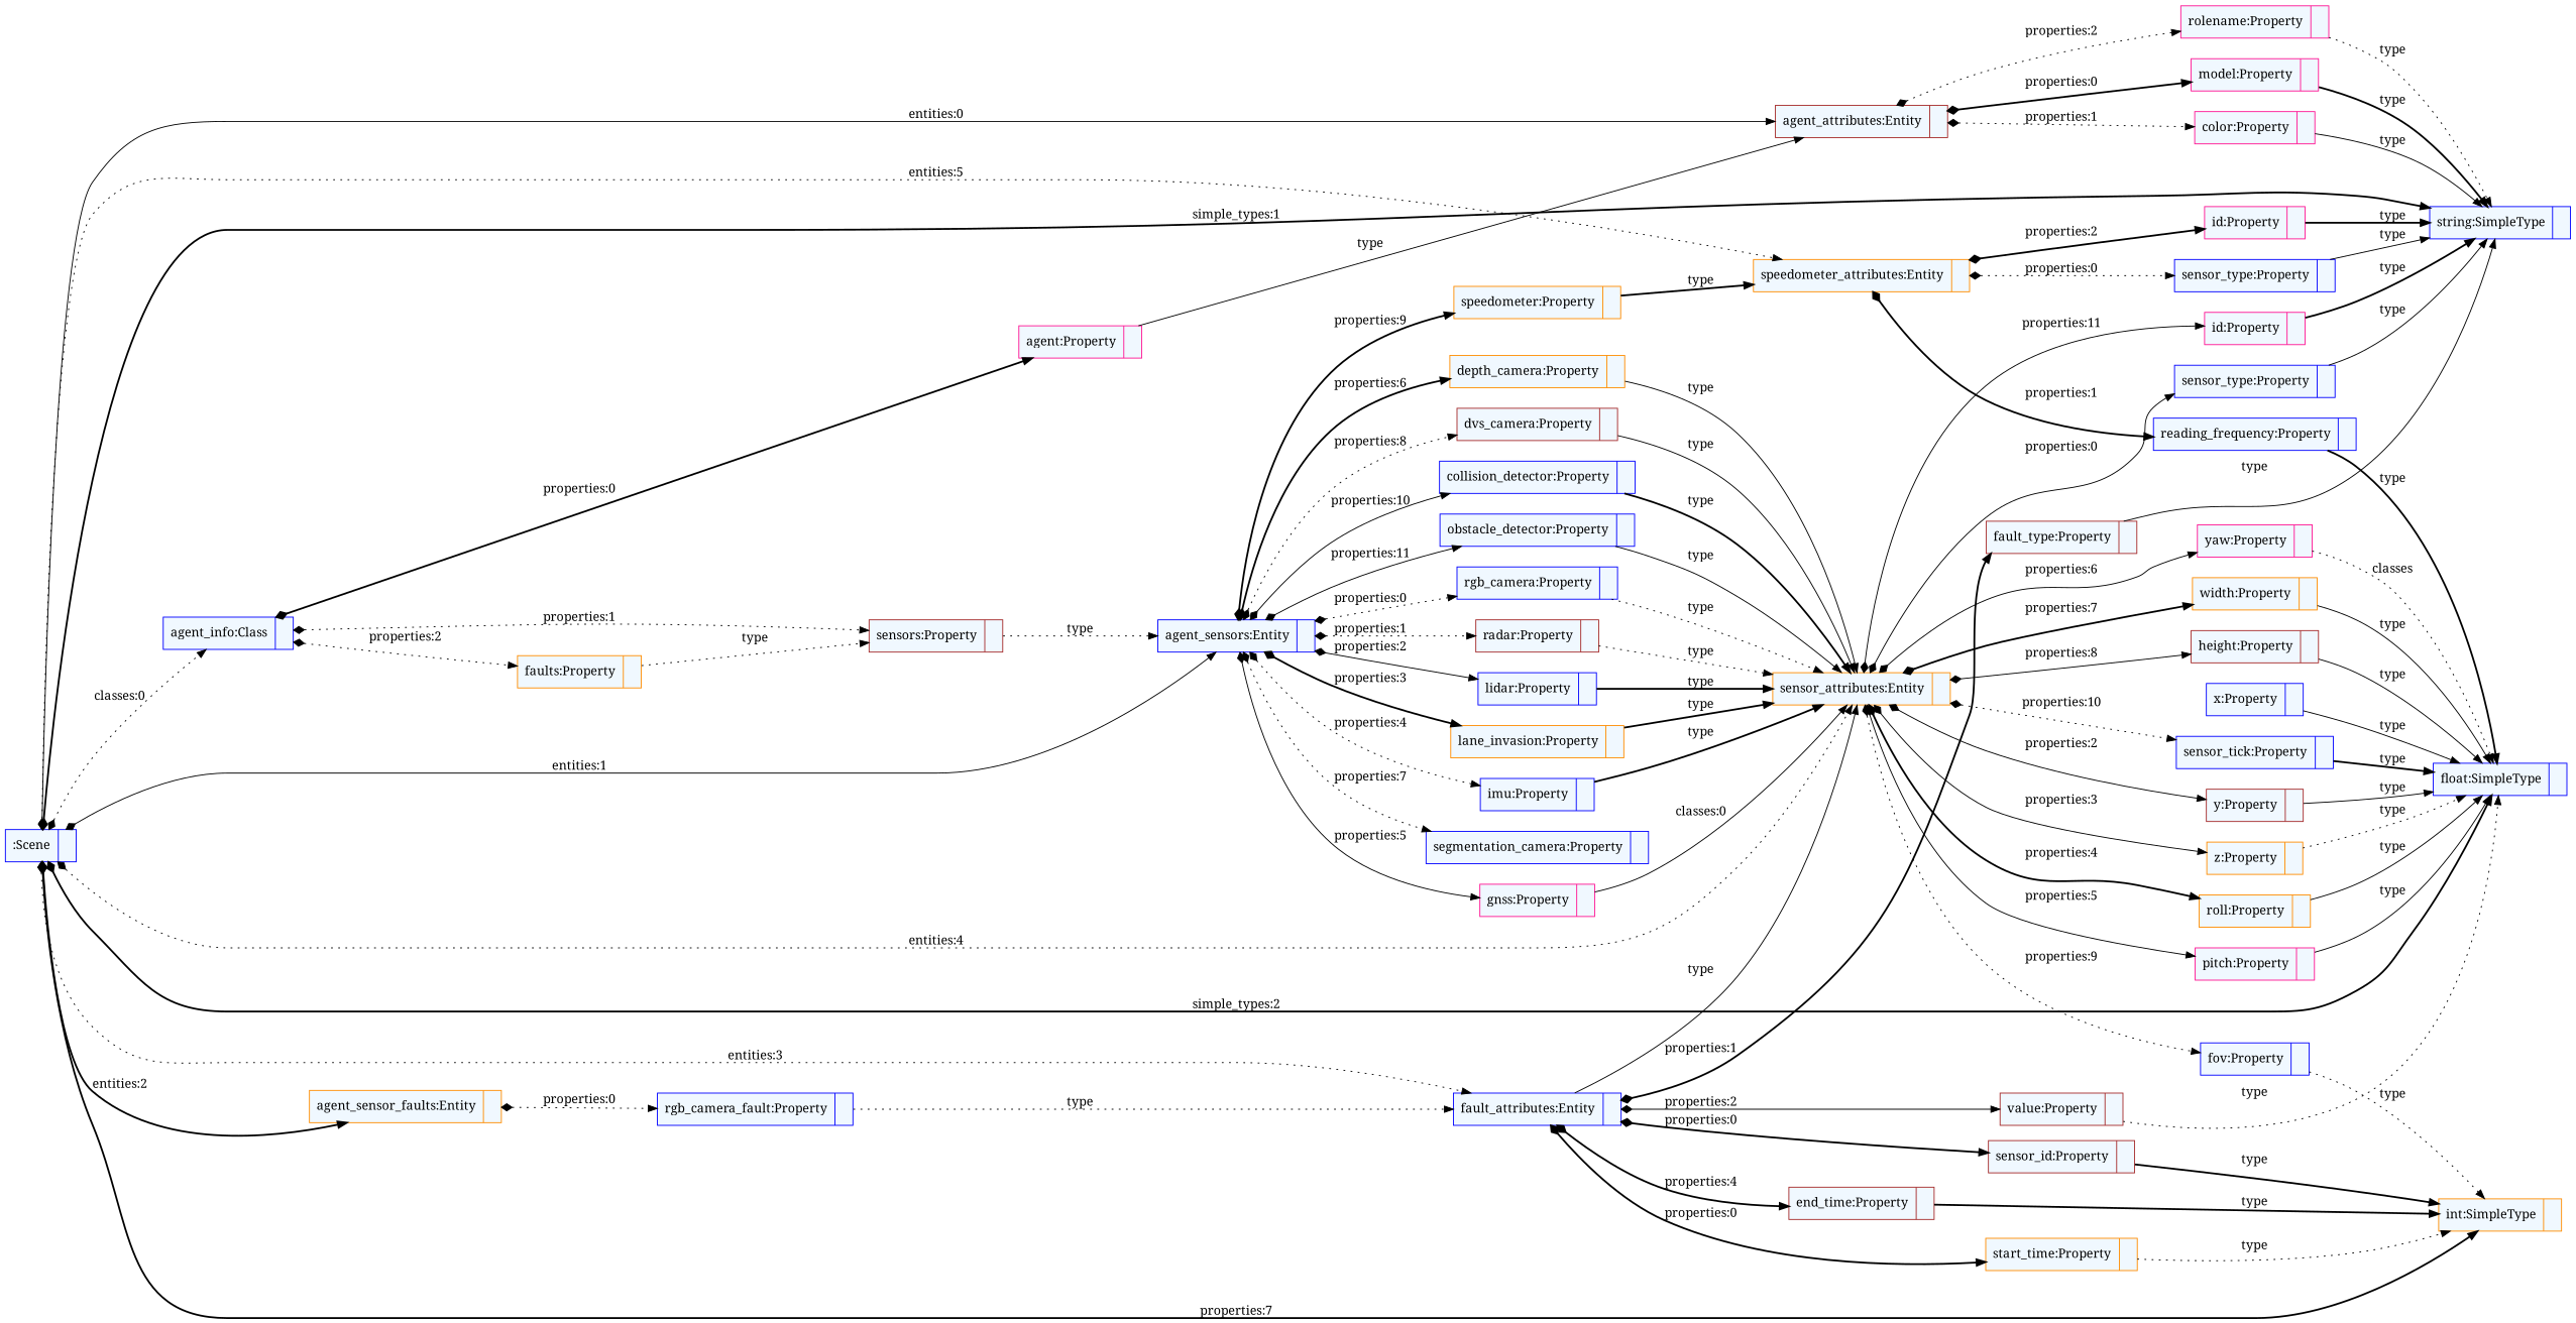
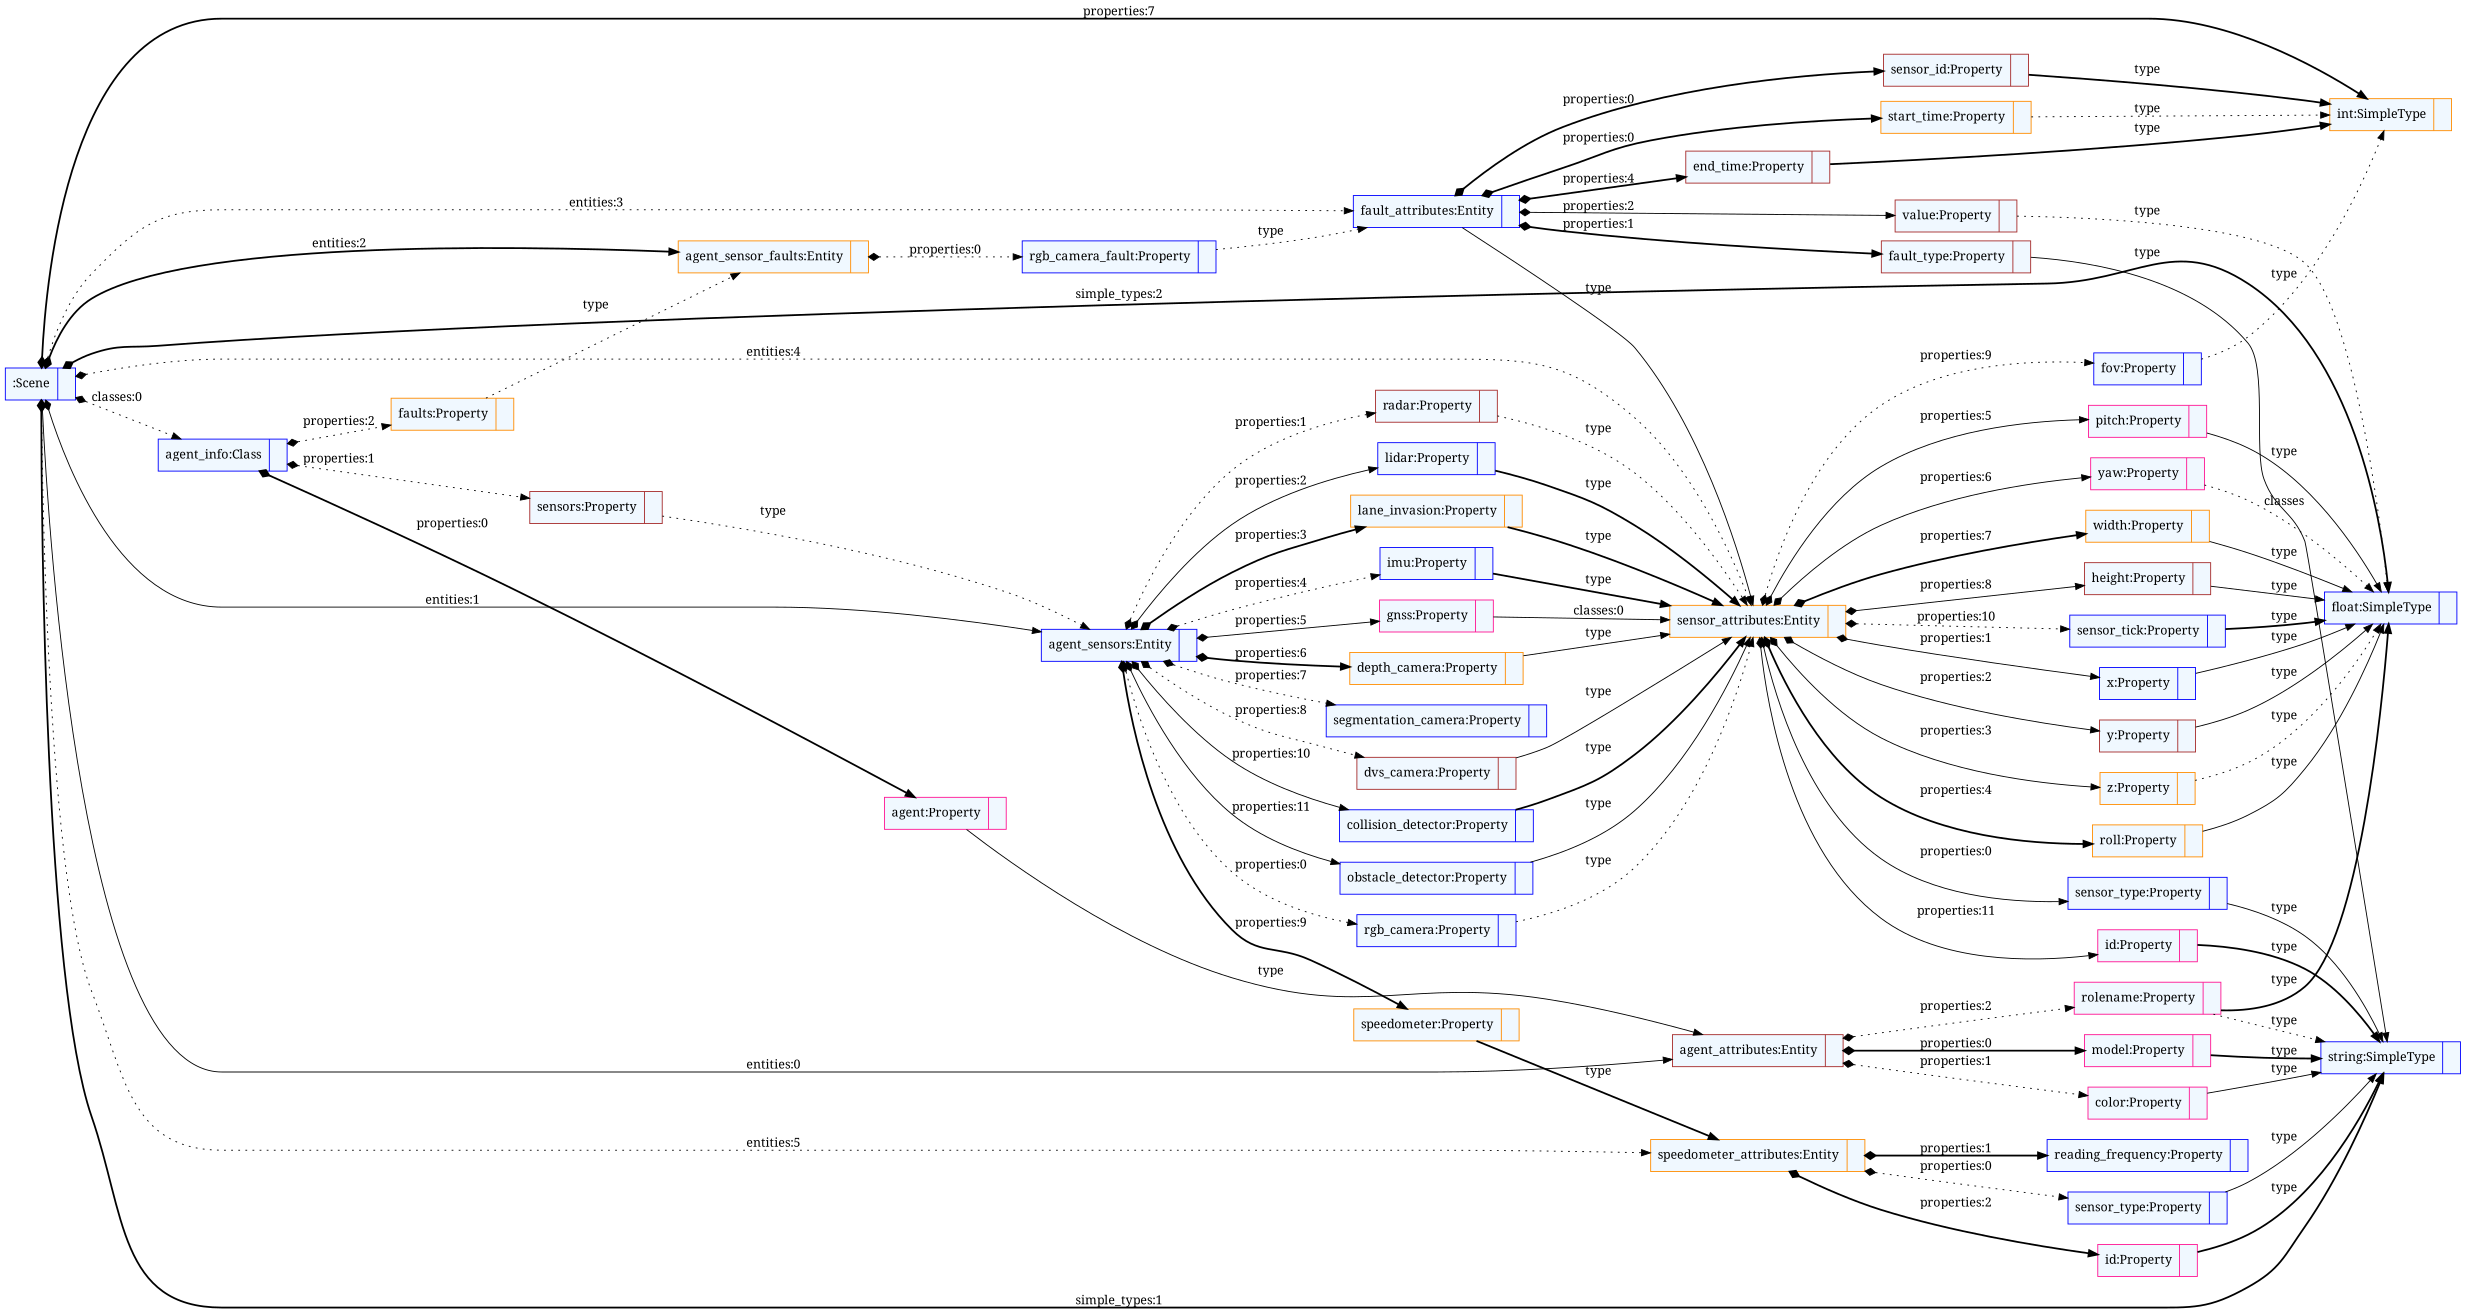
  digraph {
    fontname="Noto Serif"
    fontsize=8
    nodesep=0.3
    rankdir=LR
    node [color=blue fillcolor=aliceblue fontname="Noto Serif" shape=record style=filled]
    edge [arrowtail=diamond dir=both fontname="Noto Serif" style=solid]
    n1 [label="{:Scene|}"]
    n2 [color=darkorange label="{int:SimpleType|}"]
    n3 [label="{string:SimpleType|}"]
    n4 [label="{float:SimpleType|}"]
    n5 [label="{agent_info:Class|}"]
    n6 [color=brown label="{agent_attributes:Entity|}"]
    n7 [label="{agent_sensors:Entity|}"]
    n8 [color=darkorange label="{sensor_attributes:Entity|}"]
    n9 [color=darkorange label="{speedometer_attributes:Entity|}"]
    n10 [color=darkorange label="{agent_sensor_faults:Entity|}"]
    n11 [label="{fault_attributes:Entity|}"]
    n12 [color=deeppink label="{agent:Property|}"]
    n13 [color=brown label="{sensors:Property|}"]
    n14 [color=darkorange label="{faults:Property|}"]
    n15 [color=deeppink label="{model:Property|}"]
    n16 [color=deeppink label="{color:Property|}"]
    n17 [color=deeppink label="{rolename:Property|}"]
    n18 [label="{rgb_camera:Property|}"]
    n19 [color=brown label="{radar:Property|}"]
    n20 [label="{lidar:Property|}"]
    n21 [color=darkorange label="{lane_invasion:Property|}"]
    n22 [label="{imu:Property|}"]
    n23 [color=deeppink label="{gnss:Property|}"]
    n24 [color=darkorange label="{depth_camera:Property|}"]
    n25 [label="{segmentation_camera:Property|}"]
    n26 [color=brown label="{dvs_camera:Property|}"]
    n27 [color=darkorange label="{speedometer:Property|}"]
    n28 [label="{collision_detector:Property|}"]
    n29 [label="{obstacle_detector:Property|}"]
    n30 [label="{sensor_type:Property|}"]
    n31 [label="{x:Property|}"]
    n32 [color=brown label="{y:Property|}"]
    n33 [color=darkorange label="{z:Property|}"]
    n34 [color=darkorange label="{roll:Property|}"]
    n35 [color=deeppink label="{pitch:Property|}"]
    n36 [color=deeppink label="{yaw:Property|}"]
    n37 [color=darkorange label="{width:Property|}"]
    n38 [color=brown label="{height:Property|}"]
    n39 [label="{fov:Property|}"]
    n40 [label="{sensor_tick:Property|}"]
    n41 [color=deeppink label="{id:Property|}"]
    n42 [label="{sensor_type:Property|}"]
    n43 [label="{reading_frequency:Property|}"]
    n44 [color=deeppink label="{id:Property|}"]
    n45 [label="{rgb_camera_fault:Property|}"]
    n46 [color=brown label="{sensor_id:Property|}"]
    n47 [color=brown label="{fault_type:Property|}"]
    n48 [color=brown label="{value:Property|}"]
    n49 [color=darkorange label="{start_time:Property|}"]
    n50 [color=brown label="{end_time:Property|}"]
    n1 -> n2 [label="properties:7" style=bold]
    n1 -> n3 [label="simple_types:1" style=bold]
    n1 -> n4 [label="simple_types:2" style=bold]
    n1 -> n5 [label="classes:0" style=dotted]
    n1 -> n6 [label="entities:0"]
    n1 -> n7 [label="entities:1"]
    n1 -> n8 [label="entities:4" style=dotted]
    n1 -> n9 [label="entities:5" style=dotted]
    n1 -> n10 [label="entities:2" style=bold]
    n1 -> n11 [label="entities:3" style=dotted]
    n5 -> n12 [label="properties:0" style=bold]
    n5 -> n13 [label="properties:1" style=dotted]
    n5 -> n14 [label="properties:2" style=dotted]
    n6 -> n15 [label="properties:0" style=bold]
    n6 -> n16 [label="properties:1" style=dotted]
    n6 -> n17 [label="properties:2" style=dotted]
    n7 -> n18 [label="properties:0" style=dotted]
    n7 -> n19 [label="properties:1" style=dotted]
    n7 -> n20 [label="properties:2"]
    n7 -> n21 [label="properties:3" style=bold]
    n7 -> n22 [label="properties:4" style=dotted]
    n7 -> n23 [label="properties:5"]
    n7 -> n24 [label="properties:6" style=bold]
    n7 -> n25 [label="properties:7" style=dotted]
    n7 -> n26 [label="properties:8" style=dotted]
    n7 -> n27 [label="properties:9" style=bold]
    n7 -> n28 [label="properties:10"]
    n7 -> n29 [label="properties:11"]
    n8 -> n30 [label="properties:0"]
+   n8 -> n31 [label="properties:1"]
    n8 -> n32 [label="properties:2"]
    n8 -> n33 [label="properties:3"]
    n8 -> n34 [label="properties:4" style=bold]
    n8 -> n35 [label="properties:5"]
    n8 -> n36 [label="properties:6"]
    n8 -> n37 [label="properties:7" style=bold]
    n8 -> n38 [label="properties:8"]
    n8 -> n39 [label="properties:9" style=dotted]
    n8 -> n40 [label="properties:10" style=dotted]
    n8 -> n41 [label="properties:11"]
    n9 -> n42 [label="properties:0" style=dotted]
    n9 -> n43 [label="properties:1" style=bold]
    n9 -> n44 [label="properties:2" style=bold]
    n10 -> n45 [label="properties:0" style=dotted]
    n11 -> n8 [arrowtail=empty dir=black label=type]
    n11 -> n46 [label="properties:0" style=bold]
    n11 -> n47 [label="properties:1" style=bold]
    n11 -> n48 [label="properties:2"]
    n11 -> n49 [label="properties:0" style=bold]
    n11 -> n50 [label="properties:4" style=bold]
    n12 -> n6 [arrowtail=empty dir=black label=type]
    n13 -> n7 [arrowtail=empty dir=black label=type style=dotted]
-   n14 -> n13 [arrowtail=empty dir=black label=type style=dotted]
+   n14 -> n10 [arrowtail=empty dir=black label=type style=dotted]
    n15 -> n3 [arrowtail=empty dir=black label=type style=bold]
    n16 -> n3 [arrowtail=empty dir=black label=type]
    n17 -> n3 [arrowtail=empty dir=black label=type style=dotted]
    n18 -> n8 [arrowtail=empty dir=black label=type style=dotted]
    n19 -> n8 [arrowtail=empty dir=black label=type style=dotted]
    n20 -> n8 [arrowtail=empty dir=black label=type style=bold]
    n21 -> n8 [arrowtail=empty dir=black label=type style=bold]
    n22 -> n8 [arrowtail=empty dir=black label=type style=bold]
    n23 -> n8 [arrowtail=empty dir=black label="classes:0"]
    n24 -> n8 [arrowtail=empty dir=black label=type]
    n26 -> n8 [arrowtail=empty dir=black label=type]
    n27 -> n9 [arrowtail=empty dir=black label=type style=bold]
    n28 -> n8 [arrowtail=empty dir=black label=type style=bold]
    n29 -> n8 [arrowtail=empty dir=black label=type]
    n30 -> n3 [arrowtail=empty dir=black label=type]
    n31 -> n4 [arrowtail=empty dir=black label=type]
    n32 -> n4 [arrowtail=empty dir=black label=type]
    n33 -> n4 [arrowtail=empty dir=black label=type style=dotted]
    n34 -> n4 [arrowtail=empty dir=black label=type]
    n35 -> n4 [arrowtail=empty dir=black label=type]
    n36 -> n4 [arrowtail=empty dir=black label=classes style=dotted]
    n37 -> n4 [arrowtail=empty dir=black label=type]
    n38 -> n4 [arrowtail=empty dir=black label=type]
    n39 -> n2 [arrowtail=empty dir=black label=type style=dotted]
    n40 -> n4 [arrowtail=empty dir=black label=type style=bold]
    n41 -> n3 [arrowtail=empty dir=black label=type style=bold]
    n42 -> n3 [arrowtail=empty dir=black label=type]
-   n43 -> n4 [arrowtail=empty dir=black label=type style=bold]
+   n17 -> n4 [arrowtail=empty dir=black label=type style=bold]
    n44 -> n3 [arrowtail=empty dir=black label=type style=bold]
    n45 -> n11 [arrowtail=empty dir=black label=type style=dotted]
    n46 -> n2 [arrowtail=empty dir=black label=type style=bold]
    n47 -> n3 [arrowtail=empty dir=black label=type]
    n48 -> n4 [arrowtail=empty dir=black label=type style=dotted]
    n49 -> n2 [arrowtail=empty dir=black label=type style=dotted]
    n50 -> n2 [arrowtail=empty dir=black label=type style=bold]
  }
